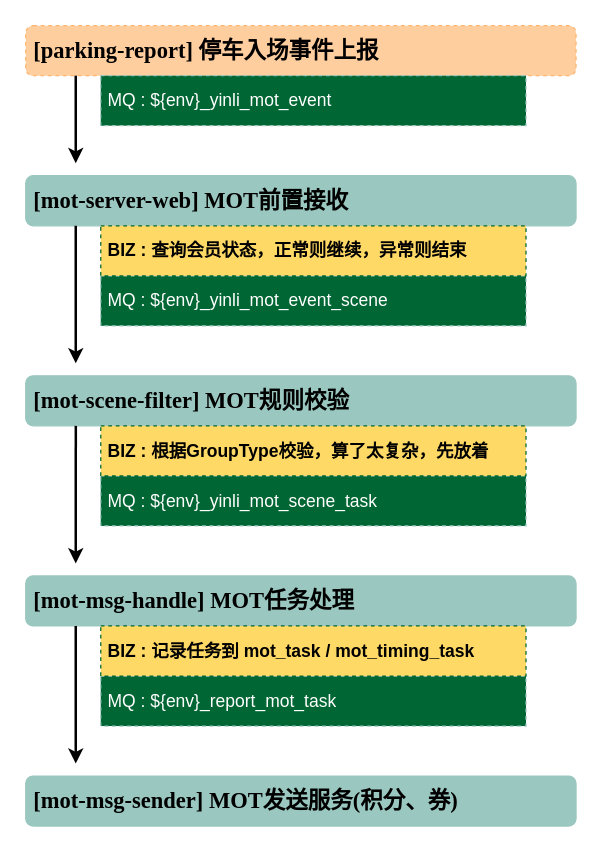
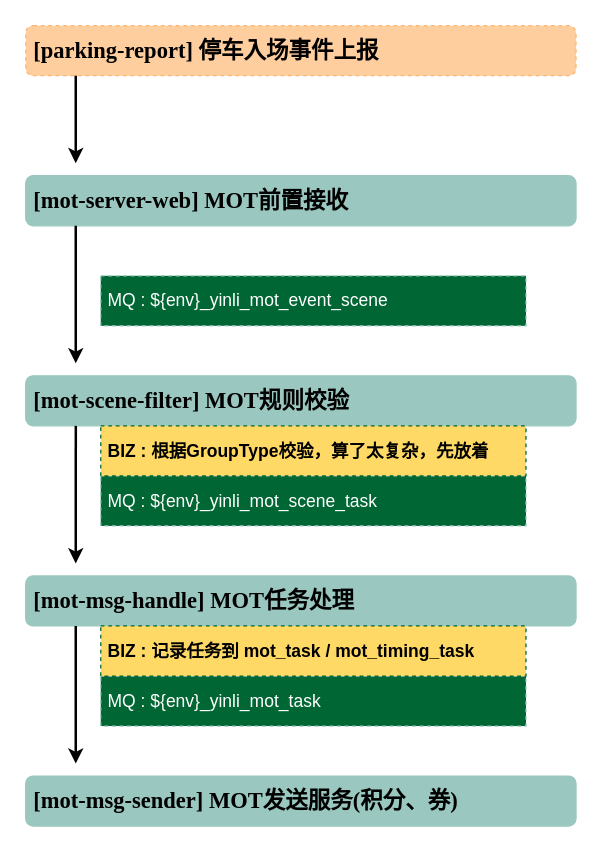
  <mxCell id="0" />
  <mxCell id="1" parent="0" />
  <mxCell id="2" value="&lt;pre&gt;&lt;span style=&quot;background-color: rgb(255 , 206 , 159)&quot;&gt;&lt;b style=&quot;font-size: 18px ; font-family: &amp;#34;verdana&amp;#34; ; white-space: normal&quot;&gt;&amp;nbsp;[parking-report]&amp;nbsp;&lt;/b&gt;&lt;font style=&quot;font-size: 18px&quot; face=&quot;Verdana&quot;&gt;&lt;b&gt;停车入场事件上报 &lt;/b&gt;&lt;/font&gt;&lt;/span&gt;&lt;/pre&gt;" style="rounded=1;whiteSpace=wrap;html=1;align=left;fillColor=#FFCE9F;dashed=1;strokeColor=#FFB570;" vertex="1" parent="1"><mxGeometry x="20" y="20" width="440" height="40" as="geometry" /></mxCell>
  <mxCell id="3" value="&lt;pre&gt;&lt;span style=&quot;background-color: rgb(154 , 199 , 191)&quot;&gt;&lt;b style=&quot;font-size: 18px ; font-family: &amp;#34;verdana&amp;#34; ; white-space: normal&quot;&gt;&amp;nbsp;[mot-server-web]&amp;nbsp;&lt;/b&gt;&lt;font style=&quot;font-size: 18px&quot; face=&quot;Verdana&quot;&gt;&lt;b&gt;MOT前置接收&lt;/b&gt;&lt;/font&gt;&lt;/span&gt;&lt;/pre&gt;" style="rounded=1;whiteSpace=wrap;html=1;align=left;fillColor=#9AC7BF;strokeColor=#9AC7BF;" vertex="1" parent="1"><mxGeometry x="20" y="140" width="440" height="40" as="geometry" /></mxCell>
  <mxCell id="4" value="&lt;pre&gt;&lt;span style=&quot;background-color: rgb(154 , 199 , 191)&quot;&gt;&lt;b style=&quot;font-size: 18px ; font-family: &amp;#34;verdana&amp;#34; ; white-space: normal&quot;&gt;&amp;nbsp;[mot-scene-filter]&amp;nbsp;&lt;/b&gt;&lt;font style=&quot;font-size: 18px&quot; face=&quot;Verdana&quot;&gt;&lt;b&gt;MOT规则校验&lt;/b&gt;&lt;/font&gt;&lt;/span&gt;&lt;/pre&gt;" style="rounded=1;whiteSpace=wrap;html=1;align=left;fillColor=#9AC7BF;strokeColor=#9AC7BF;" vertex="1" parent="1"><mxGeometry x="20" y="300" width="440" height="40" as="geometry" /></mxCell>
  <mxCell id="5" value="" style="endArrow=classic;html=1;strokeWidth=2;" edge="1" parent="1"><mxGeometry width="50" height="50" relative="1" as="geometry"><mxPoint x="60" y="60" as="sourcePoint" /><mxPoint x="60" y="130" as="targetPoint" /></mxGeometry></mxCell>
  <mxCell id="6" value="" style="endArrow=classic;html=1;strokeWidth=2;" edge="1" parent="1"><mxGeometry width="50" height="50" relative="1" as="geometry"><mxPoint x="60" y="180" as="sourcePoint" /><mxPoint x="60" y="290" as="targetPoint" /></mxGeometry></mxCell>
  <mxCell id="7" value="" style="endArrow=classic;html=1;strokeWidth=2;exitX=0.091;exitY=1;exitDx=0;exitDy=0;exitPerimeter=0;" edge="1" parent="1" source="4"><mxGeometry width="50" height="50" relative="1" as="geometry"><mxPoint x="60" y="350" as="sourcePoint" /><mxPoint x="60" y="450" as="targetPoint" /></mxGeometry></mxCell>
- <mxCell id="8" value="&lt;span style=&quot;color: rgb(255 , 255 , 255) ; white-space: normal&quot;&gt;&lt;font style=&quot;font-size: 14px&quot;&gt;&amp;nbsp;MQ : ${env}_yinli_mot_event&lt;/font&gt;&lt;/span&gt;" style="rounded=0;whiteSpace=wrap;html=1;dashed=1;strokeColor=#9AC7BF;fillColor=#006633;align=left;" vertex="1" parent="1"><mxGeometry x="80" y="60" width="340" height="40" as="geometry" /></mxCell>
  <mxCell id="9" value="&lt;span style=&quot;color: rgb(255 , 255 , 255) ; white-space: normal&quot;&gt;&lt;font style=&quot;font-size: 14px&quot;&gt;&amp;nbsp;MQ : ${env}_yinli_mot_event_scene&lt;/font&gt;&lt;/span&gt;" style="rounded=0;whiteSpace=wrap;html=1;dashed=1;strokeColor=#9AC7BF;fillColor=#006633;align=left;" vertex="1" parent="1"><mxGeometry x="80" y="220" width="340" height="40" as="geometry" /></mxCell>
  <mxCell id="10" value="&lt;span style=&quot;color: rgb(255 , 255 , 255) ; white-space: normal&quot;&gt;&lt;font style=&quot;font-size: 14px&quot;&gt;&amp;nbsp;MQ : ${env}_yinli_mot_scene_task&lt;/font&gt;&lt;/span&gt;" style="rounded=0;whiteSpace=wrap;html=1;dashed=1;strokeColor=#9AC7BF;fillColor=#006633;align=left;" vertex="1" parent="1"><mxGeometry x="80" y="380" width="340" height="40" as="geometry" /></mxCell>
- <mxCell id="11" value="&lt;font style=&quot;font-size: 14px&quot;&gt;&lt;b&gt;&amp;nbsp;BIZ : 查询会员状态，正常则继续，异常则结束&lt;/b&gt;&lt;/font&gt;" style="rounded=0;whiteSpace=wrap;html=1;dashed=1;strokeColor=#006633;strokeWidth=1;fillColor=#FFD966;align=left;" vertex="1" parent="1"><mxGeometry x="80" y="180" width="340" height="40" as="geometry" /></mxCell>
  <mxCell id="12" value="&lt;font style=&quot;font-size: 14px&quot;&gt;&lt;b&gt;&amp;nbsp;BIZ : 根据GroupType校验，算了太复杂，先放着&lt;/b&gt;&lt;/font&gt;" style="rounded=0;whiteSpace=wrap;html=1;dashed=1;strokeColor=#006633;strokeWidth=1;fillColor=#FFD966;align=left;" vertex="1" parent="1"><mxGeometry x="80" y="340" width="340" height="40" as="geometry" /></mxCell>
  <mxCell id="13" value="&lt;pre&gt;&lt;span style=&quot;background-color: rgb(154 , 199 , 191)&quot;&gt;&lt;font style=&quot;font-size: 18px&quot; face=&quot;Verdana&quot;&gt;&lt;b&gt; &lt;/b&gt;&lt;/font&gt;&lt;b style=&quot;font-size: 18px ; font-family: &amp;#34;verdana&amp;#34; ; white-space: normal&quot;&gt;[mot-msg-handle]&amp;nbsp;&lt;/b&gt;&lt;b style=&quot;font-size: 18px ; font-family: &amp;#34;verdana&amp;#34; ; white-space: normal&quot;&gt;MOT任务处理&lt;/b&gt;&lt;/span&gt;&lt;/pre&gt;" style="rounded=1;whiteSpace=wrap;html=1;align=left;strokeColor=#9AC7BF;fillColor=#9AC7BF;" vertex="1" parent="1"><mxGeometry x="20" y="460" width="440" height="40" as="geometry" /></mxCell>
  <mxCell id="14" value="&lt;pre&gt;&lt;span style=&quot;background-color: rgb(154 , 199 , 191)&quot;&gt;&lt;font style=&quot;font-size: 18px&quot; face=&quot;Verdana&quot;&gt;&lt;b&gt; &lt;/b&gt;&lt;/font&gt;&lt;b style=&quot;font-size: 18px ; font-family: &amp;#34;verdana&amp;#34; ; white-space: normal&quot;&gt;[mot-msg-sender]&amp;nbsp;&lt;/b&gt;&lt;b style=&quot;font-size: 18px ; font-family: &amp;#34;verdana&amp;#34; ; white-space: normal&quot;&gt;MOT发送服务(积分、券)&lt;/b&gt;&lt;/span&gt;&lt;/pre&gt;" style="rounded=1;whiteSpace=wrap;html=1;align=left;fillColor=#9AC7BF;strokeColor=#9AC7BF;" vertex="1" parent="1"><mxGeometry x="20" y="620" width="440" height="40" as="geometry" /></mxCell>
  <mxCell id="15" value="" style="endArrow=classic;html=1;strokeWidth=2;" edge="1" parent="1"><mxGeometry width="50" height="50" relative="1" as="geometry"><mxPoint x="60" y="500" as="sourcePoint" /><mxPoint x="60" y="610" as="targetPoint" /></mxGeometry></mxCell>
- <mxCell id="16" value="&lt;span style=&quot;color: rgb(255 , 255 , 255) ; white-space: normal&quot;&gt;&lt;font style=&quot;font-size: 14px&quot;&gt;&amp;nbsp;MQ : ${env}_report_mot_task&lt;/font&gt;&lt;/span&gt;" style="rounded=0;whiteSpace=wrap;html=1;dashed=1;strokeColor=#9AC7BF;fillColor=#006633;align=left;" vertex="1" parent="1"><mxGeometry x="80" y="540" width="340" height="40" as="geometry" /></mxCell>
+ <mxCell id="16" value="&lt;span style=&quot;color: rgb(255 , 255 , 255) ; white-space: normal&quot;&gt;&lt;font style=&quot;font-size: 14px&quot;&gt;&amp;nbsp;MQ : ${env}_yinli_mot_task&lt;/font&gt;&lt;/span&gt;" style="rounded=0;whiteSpace=wrap;html=1;dashed=1;strokeColor=#9AC7BF;fillColor=#006633;align=left;" vertex="1" parent="1"><mxGeometry x="80" y="540" width="340" height="40" as="geometry" /></mxCell>
  <mxCell id="17" value="&lt;font style=&quot;font-size: 14px&quot;&gt;&lt;b&gt;&amp;nbsp;BIZ : 记录任务到 mot_task / mot_timing_task&lt;/b&gt;&lt;/font&gt;" style="rounded=0;whiteSpace=wrap;html=1;dashed=1;strokeColor=#006633;strokeWidth=1;fillColor=#FFD966;align=left;" vertex="1" parent="1"><mxGeometry x="80" y="500" width="340" height="40" as="geometry" /></mxCell>
